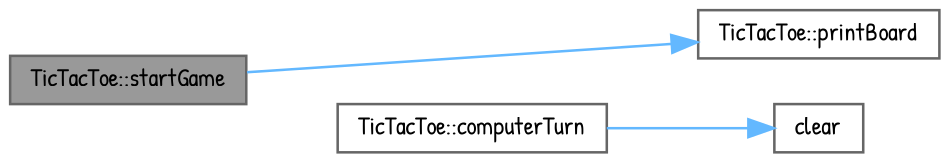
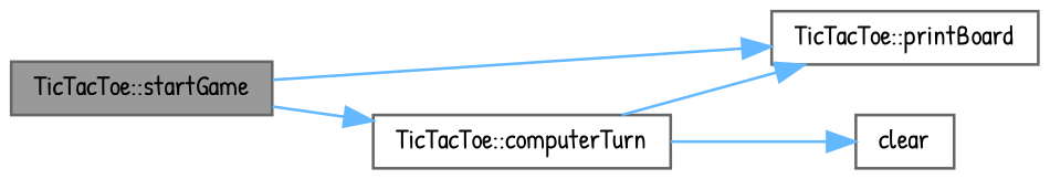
  digraph {
    fontname="Patrick Hand"
    rankdir=LR
    node [color=grey40 fillcolor=white fontname="Patrick Hand" fontsize=10 shape=box style=filled]
    edge [color=steelblue1 fontname="Patrick Hand" fontsize=10 labelfontname=Helvetica labelfontsize=10 style=solid]
    n1 [color=gray40 fillcolor=grey60 fontcolor=black height=0.2 label="TicTacToe::startGame" width=0.4]
    n2 [height=0.2 label="TicTacToe::computerTurn" width=0.4]
    n3 [height=0.2 label="TicTacToe::printBoard" width=0.4]
    n4 [height=0.2 label=clear width=0.4]
+   n1 -> n2
    n1 -> n3
+   n2 -> n3
    n2 -> n4
  }
